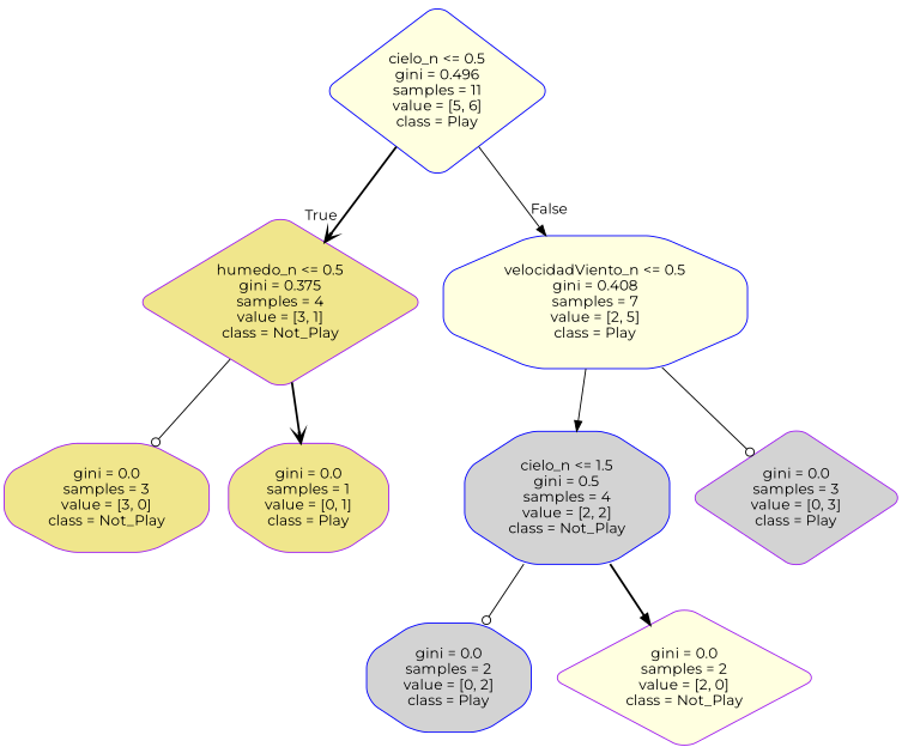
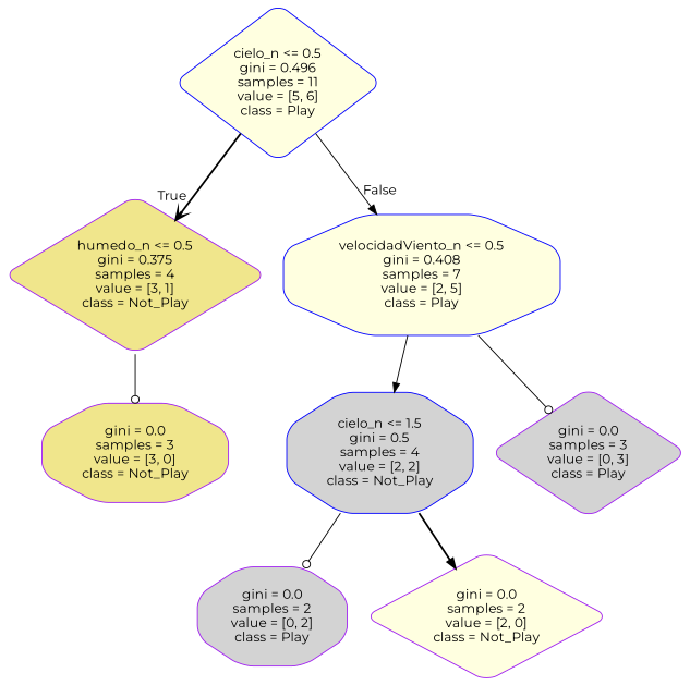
  digraph {
    fontname=Montserrat
    node [color=purple fillcolor=lightyellow fontname=Montserrat shape=octagon style="filled, rounded"]
    edge [arrowhead=normal fontname=Montserrat style=solid]
    n1 [color=blue label="cielo_n <= 0.5\ngini = 0.496\nsamples = 11\nvalue = [5, 6]\nclass = Play" shape=diamond]
    n2 [fillcolor=khaki label="humedo_n <= 0.5\ngini = 0.375\nsamples = 4\nvalue = [3, 1]\nclass = Not_Play" shape=diamond]
    n3 [color=blue label="velocidadViento_n <= 0.5\ngini = 0.408\nsamples = 7\nvalue = [2, 5]\nclass = Play"]
    n4 [fillcolor=khaki label="gini = 0.0\nsamples = 3\nvalue = [3, 0]\nclass = Not_Play"]
-   n5 [fillcolor=khaki label="gini = 0.0\nsamples = 1\nvalue = [0, 1]\nclass = Play"]
    n6 [color=blue fillcolor=lightgrey label="cielo_n <= 1.5\ngini = 0.5\nsamples = 4\nvalue = [2, 2]\nclass = Not_Play"]
    n7 [fillcolor=lightgrey label="gini = 0.0\nsamples = 3\nvalue = [0, 3]\nclass = Play" shape=diamond]
-   n8 [color=blue fillcolor=lightgrey label="gini = 0.0\nsamples = 2\nvalue = [0, 2]\nclass = Play"]
+   n8 [fillcolor=lightgrey label="gini = 0.0\nsamples = 2\nvalue = [0, 2]\nclass = Play"]
    n9 [label="gini = 0.0\nsamples = 2\nvalue = [2, 0]\nclass = Not_Play" shape=diamond]
    n1 -> n2 [arrowhead=vee headlabel=True labelangle=45 labeldistance=2.5 style=bold]
    n1 -> n3 [headlabel=False labelangle=-45 labeldistance=2.5]
    n2 -> n4 [arrowhead=odot]
-   n2 -> n5 [arrowhead=vee style=bold]
    n3 -> n6
    n3 -> n7 [arrowhead=odot]
    n6 -> n8 [arrowhead=odot]
    n6 -> n9 [style=bold]
  }
